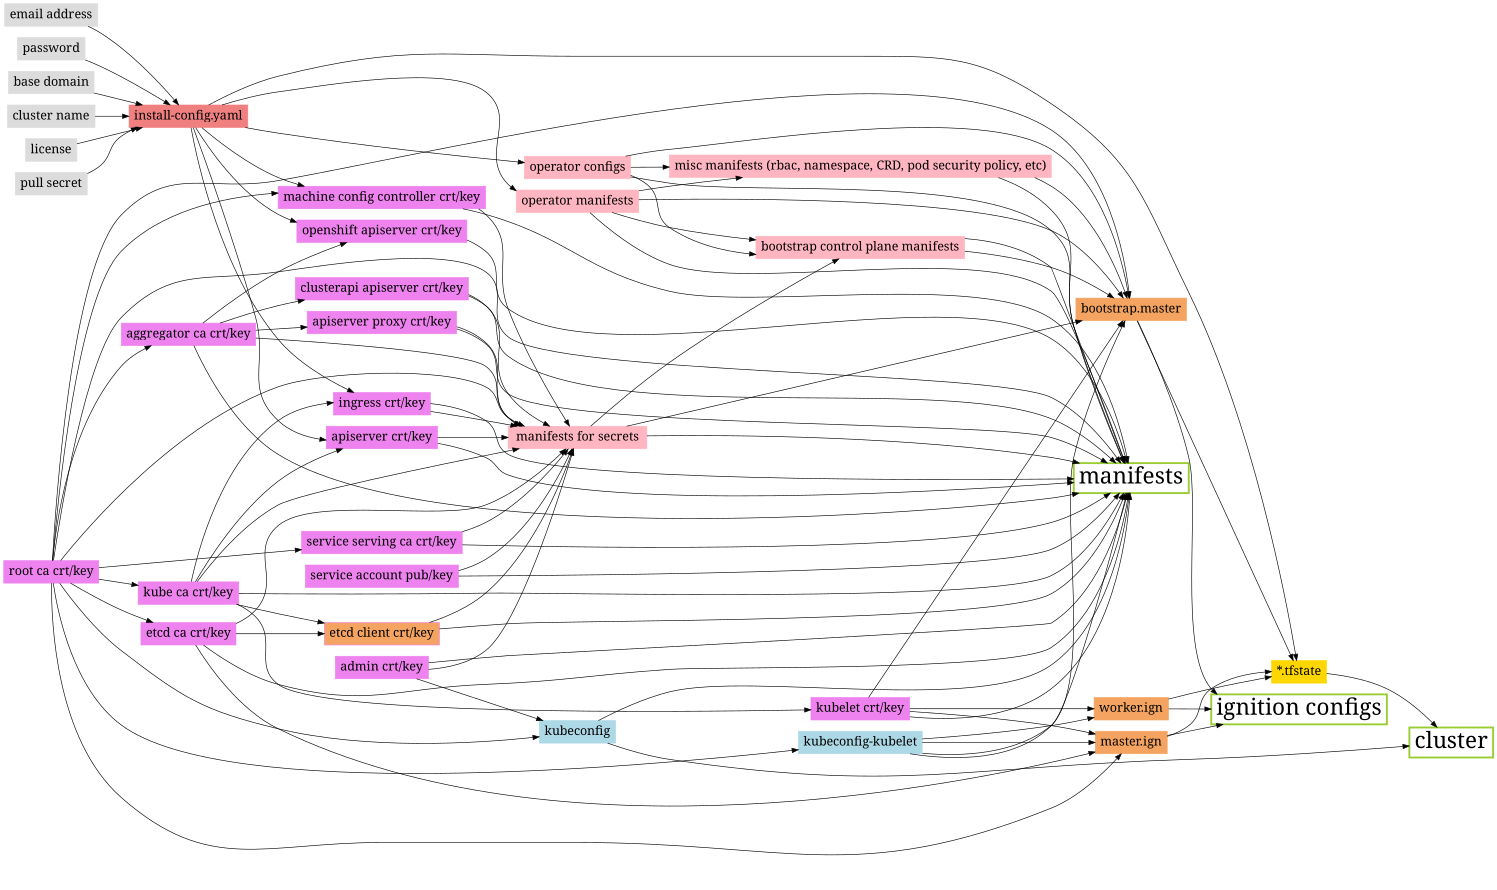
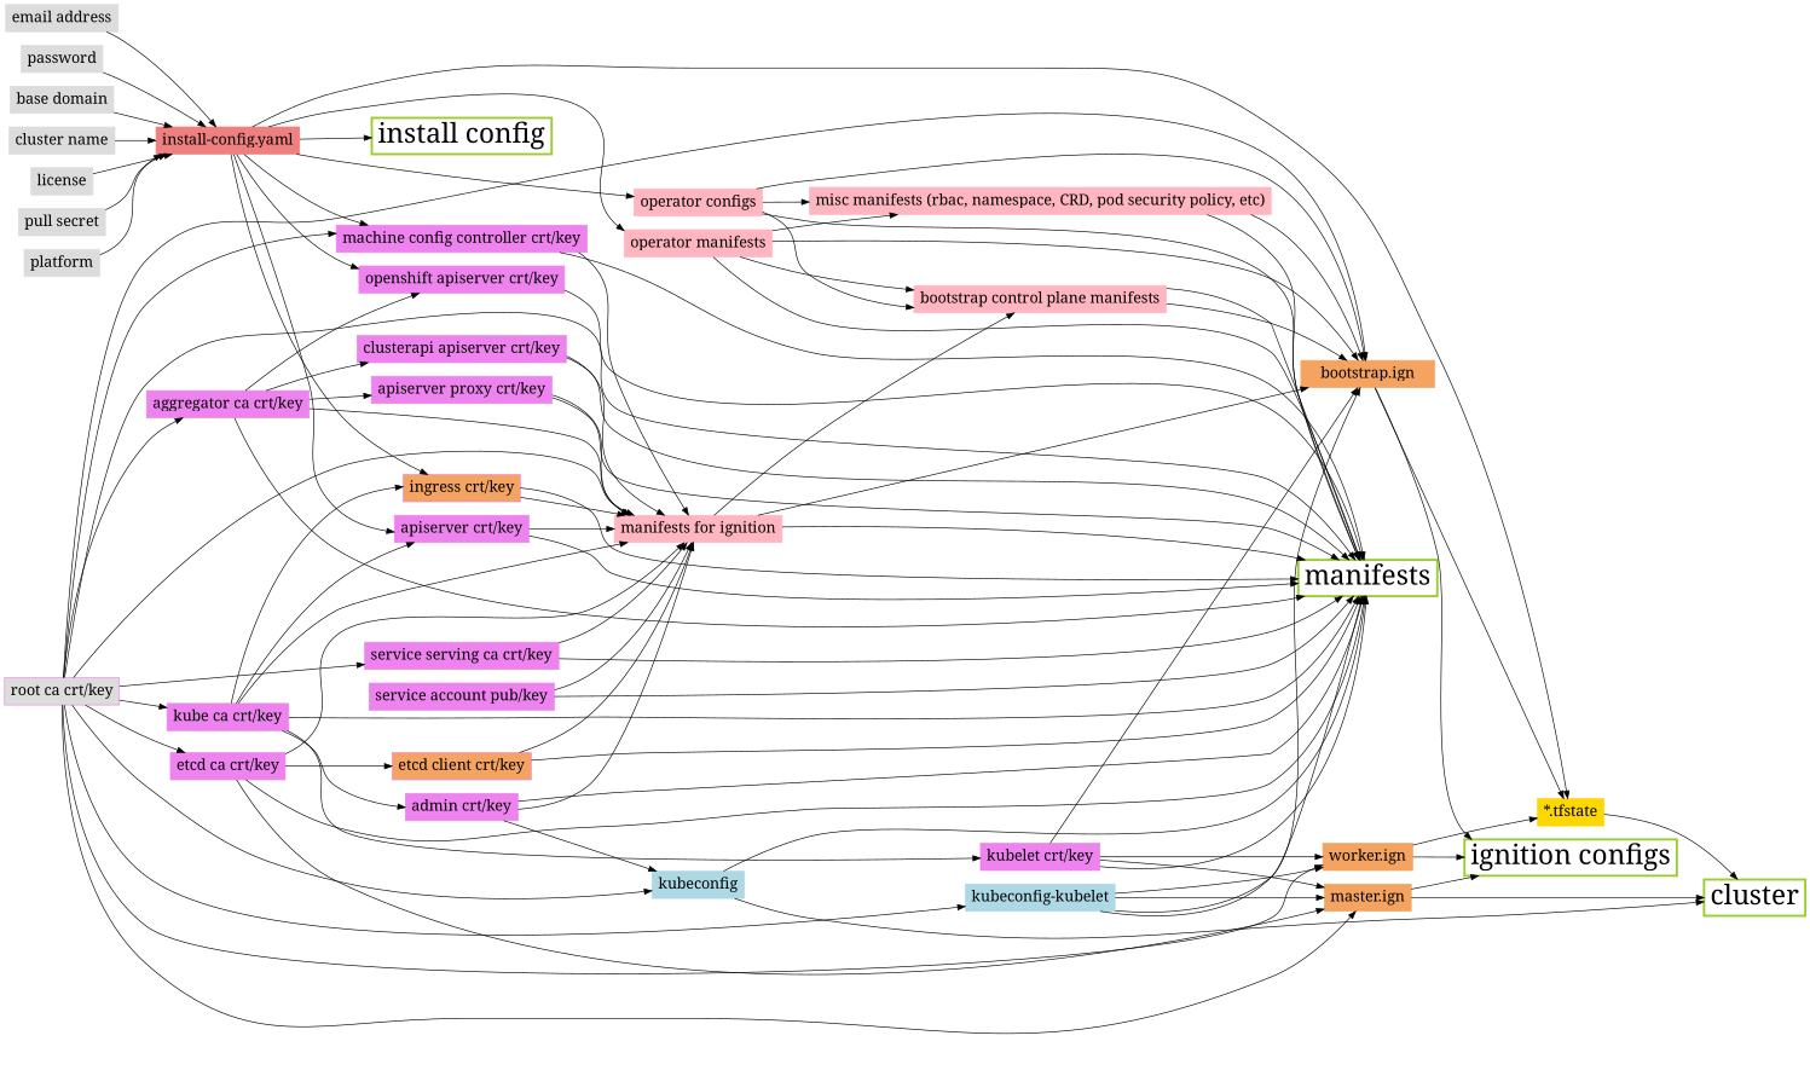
  strict digraph {
    compound=true
    fontname="Noto Serif"
    rankdir=LR
    node [color=violet fontname="Noto Serif" fontsize=20 shape=rectangle style=filled]
    edge [fontname="Noto Serif"]
+   n1 [color=yellowgreen fillcolor=white fontsize=36 label="install config" penwidth=3 shape=box]
    n2 [color=yellowgreen fillcolor=white fontsize=36 label=manifests penwidth=3 shape=box]
    n3 [color=yellowgreen fillcolor=white fontsize=36 label="ignition configs" penwidth=3 shape=box]
    n4 [color=yellowgreen fillcolor=white fontsize=36 label=cluster penwidth=3 shape=box]
    n5 [color=gainsboro label="base domain"]
    n6 [color=gainsboro label="cluster name"]
    n7 [color=gainsboro label=license]
    n8 [color=gainsboro label="pull secret"]
+   n9 [color=gainsboro label=platform]
    n10 [color=gainsboro label="email address"]
    n11 [color=gainsboro label=password]
    n12 [color=lightcoral label="install-config.yaml"]
    n13 [label="admin crt/key"]
    n14 [label="aggregator ca crt/key"]
    n15 [label="apiserver crt/key"]
    n16 [label="apiserver proxy crt/key"]
    n17 [label="clusterapi apiserver crt/key"]
    n18 [label="etcd ca crt/key"]
    n19 [fillcolor=sandybrown label="etcd client crt/key"]
-   n20 [label="ingress crt/key"]
+   n20 [label="ingress crt/key" fillcolor=sandybrown]
    n21 [label="kube ca crt/key"]
    n22 [label="kubelet crt/key"]
    n23 [label="openshift apiserver crt/key"]
-   n24 [label="root ca crt/key"]
+   n24 [label="root ca crt/key" fillcolor=gainsboro]
    n25 [label="service account pub/key"]
    n26 [label="service serving ca crt/key"]
    n27 [label="machine config controller crt/key"]
    n28 [color=lightpink label="operator configs"]
    n29 [color=lightpink label="operator manifests"]
    n30 [color=lightpink label="bootstrap control plane manifests"]
    n31 [color=lightpink label="misc manifests (rbac, namespace, CRD, pod security policy, etc)"]
-   n32 [color=lightpink label="manifests for secrets"]
-   n33 [color=sandybrown label="bootstrap.master"]
+   n32 [color=lightpink label="manifests for ignition"]
+   n33 [color=sandybrown label="bootstrap.ign"]
    n34 [color=sandybrown label="master.ign"]
    n35 [color=sandybrown label="worker.ign"]
    n36 [color=lightblue label="kubeconfig-kubelet"]
    n37 [color=lightblue label=kubeconfig]
    n38 [color=gold label="*.tfstate"]
    subgraph sub_1 {
+     n1
      n2
      n3
      n4
    }
    subgraph sub_2 {
      n5
      n6
      n7
      n8
+     n9
      n10
      n11
    }
    subgraph sub_3 {
      n12
    }
    subgraph sub_4 {
      n13
      n14
      n15
      n16
      n17
      n18
      n19
      n20
      n21
      n22
      n23
      n24
      n25
      n26
      n27
    }
    subgraph sub_5 {
      n28
      n29
    }
    subgraph sub_6 {
      n30
      n31
      n32
    }
    subgraph sub_7 {
      n33
      n34
      n35
    }
    subgraph sub_8 {
      n36
      n37
    }
    subgraph sub_9 {
      n38
    }
    n5 -> n12
    n6 -> n12
    n7 -> n12
    n8 -> n12
+   n9 -> n12
    n10 -> n12
    n11 -> n12
+   n12 -> n1
    n12 -> n15
    n12 -> n20
    n12 -> n23
    n12 -> n27
    n12 -> n28
    n12 -> n29
    n12 -> n38
    n13 -> n2
    n13 -> n32
    n13 -> n37
    n14 -> n2
    n14 -> n16
    n14 -> n17
    n14 -> n23
    n14 -> n32
    n15 -> n2
    n15 -> n32
    n16 -> n2
    n16 -> n32
    n17 -> n2
    n17 -> n32
    n18 -> n2
    n18 -> n19
    n18 -> n32
    n18 -> n34
    n19 -> n2
    n19 -> n32
    n20 -> n2
    n20 -> n32
    n21 -> n2
-   n21 -> n19
+   n21 -> n13
    n21 -> n15
    n21 -> n20
    n21 -> n22
    n21 -> n32
    n22 -> n2
    n22 -> n33
    n22 -> n34
    n22 -> n35
    n23 -> n2
    n24 -> n2
    n24 -> n14
    n24 -> n18
    n24 -> n21
    n24 -> n26
    n24 -> n27
    n24 -> n32
    n24 -> n33
    n24 -> n34
+   n24 -> n35
    n24 -> n36
    n24 -> n37
    n25 -> n2
    n25 -> n32
    n26 -> n2
    n26 -> n32
    n27 -> n2
    n27 -> n32
    n28 -> n2
    n28 -> n30
    n28 -> n31
    n28 -> n33
    n29 -> n2
    n29 -> n30
    n29 -> n31
    n29 -> n33
    n30 -> n2
    n30 -> n33
    n31 -> n2
    n31 -> n33
    n32 -> n2
    n32 -> n30
    n32 -> n33
    n33 -> n3
    n33 -> n38
    n34 -> n3
-   n34 -> n38
+   n34 -> n4
    n35 -> n3
    n35 -> n38
    n36 -> n2
    n36 -> n33
    n36 -> n34
    n36 -> n35
    n37 -> n2
    n37 -> n4
    n38 -> n4
  }
